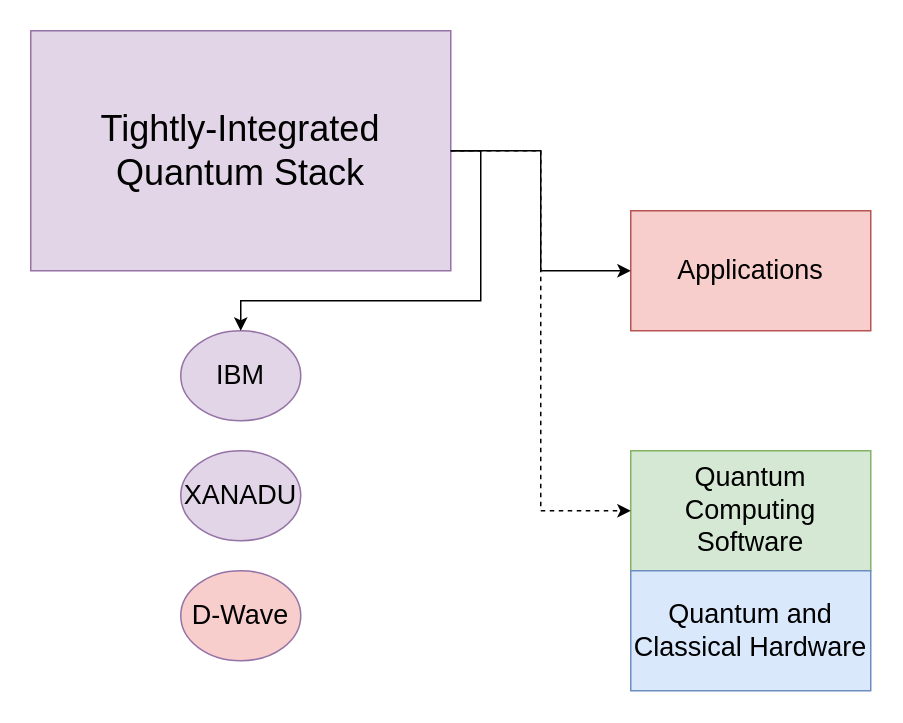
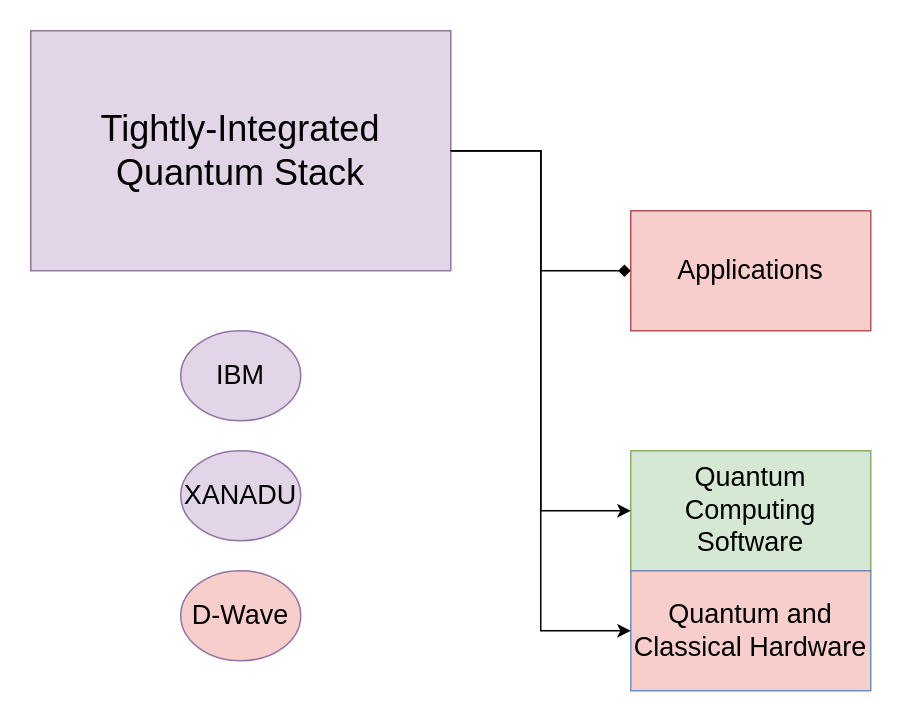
  <mxCell id="0" />
  <mxCell id="1" parent="0" />
  <mxCell id="2" value="" style="group" vertex="1" connectable="0" parent="1"><mxGeometry x="20" y="20" width="560" height="440" as="geometry" /></mxCell>
  <mxCell id="3" value="&lt;font style=&quot;font-size: 24px;&quot;&gt;Tightly-Integrated Quantum Stack&lt;/font&gt;" style="rounded=0;whiteSpace=wrap;html=1;fillColor=#e1d5e7;strokeColor=#9673a6;" vertex="1" parent="2"><mxGeometry width="280" height="160" as="geometry" /></mxCell>
  <mxCell id="4" value="&lt;font style=&quot;font-size: 18px;&quot;&gt;IBM&lt;/font&gt;" style="ellipse;whiteSpace=wrap;html=1;fillColor=#e1d5e7;strokeColor=#9673a6;" vertex="1" parent="2"><mxGeometry x="100" y="200" width="80" height="60" as="geometry" /></mxCell>
  <mxCell id="5" value="&lt;font style=&quot;font-size: 18px;&quot;&gt;XANADU&lt;/font&gt;" style="ellipse;whiteSpace=wrap;html=1;fillColor=#e1d5e7;strokeColor=#9673a6;" vertex="1" parent="2"><mxGeometry x="100" y="280" width="80" height="60" as="geometry" /></mxCell>
  <mxCell id="6" value="&lt;font style=&quot;font-size: 18px;&quot;&gt;D-Wave&lt;/font&gt;" style="ellipse;whiteSpace=wrap;html=1;fillColor=#f8cecc;strokeColor=#9673a6;" vertex="1" parent="2"><mxGeometry x="100" y="360" width="80" height="60" as="geometry" /></mxCell>
  <mxCell id="7" value="&lt;font style=&quot;font-size: 18px;&quot;&gt;Applications&lt;/font&gt;" style="rounded=0;whiteSpace=wrap;html=1;fillColor=#f8cecc;strokeColor=#b85450;" vertex="1" parent="2"><mxGeometry x="400" y="120" width="160" height="80" as="geometry" /></mxCell>
- <mxCell id="8" style="edgeStyle=orthogonalEdgeStyle;rounded=0;orthogonalLoop=1;jettySize=auto;html=1;exitX=1;exitY=0.5;exitDx=0;exitDy=0;entryX=0;entryY=0.5;entryDx=0;entryDy=0;" edge="1" parent="2" source="3" target="7"><mxGeometry relative="1" as="geometry" /></mxCell>
+ <mxCell id="8" style="edgeStyle=orthogonalEdgeStyle;rounded=0;orthogonalLoop=1;jettySize=auto;html=1;exitX=1;exitY=0.5;exitDx=0;exitDy=0;entryX=0;entryY=0.5;entryDx=0;entryDy=0;endArrow=diamond;" edge="1" parent="2" source="3" target="7"><mxGeometry relative="1" as="geometry" /></mxCell>
  <mxCell id="9" value="&lt;font style=&quot;font-size: 18px;&quot;&gt;Quantum Computing Software&lt;/font&gt;" style="rounded=0;whiteSpace=wrap;html=1;fillColor=#d5e8d4;strokeColor=#82b366;" vertex="1" parent="2"><mxGeometry x="400" y="280" width="160" height="80" as="geometry" /></mxCell>
- <mxCell id="10" style="edgeStyle=orthogonalEdgeStyle;rounded=0;orthogonalLoop=1;jettySize=auto;html=1;exitX=1;exitY=0.5;exitDx=0;exitDy=0;entryX=0;entryY=0.5;entryDx=0;entryDy=0;dashed=1;" edge="1" parent="2" source="3" target="9"><mxGeometry relative="1" as="geometry" /></mxCell>
- <mxCell id="11" value="&lt;font style=&quot;font-size: 18px;&quot;&gt;Quantum and Classical Hardware&lt;/font&gt;" style="rounded=0;whiteSpace=wrap;html=1;fillColor=#dae8fc;strokeColor=#6c8ebf;" vertex="1" parent="2"><mxGeometry x="400" y="360" width="160" height="80" as="geometry" /></mxCell>
- <mxCell id="12" style="edgeStyle=orthogonalEdgeStyle;rounded=0;orthogonalLoop=1;jettySize=auto;html=1;exitX=1;exitY=0.5;exitDx=0;exitDy=0;" edge="1" parent="2" source="3" target="4"><mxGeometry relative="1" as="geometry" /></mxCell>
+ <mxCell id="10" style="edgeStyle=orthogonalEdgeStyle;rounded=0;orthogonalLoop=1;jettySize=auto;html=1;exitX=1;exitY=0.5;exitDx=0;exitDy=0;entryX=0;entryY=0.5;entryDx=0;entryDy=0;" edge="1" parent="2" source="3" target="9"><mxGeometry relative="1" as="geometry" /></mxCell>
+ <mxCell id="11" value="&lt;font style=&quot;font-size: 18px;&quot;&gt;Quantum and Classical Hardware&lt;/font&gt;" style="rounded=0;whiteSpace=wrap;html=1;fillColor=#f8cecc;strokeColor=#6c8ebf;" vertex="1" parent="2"><mxGeometry x="400" y="360" width="160" height="80" as="geometry" /></mxCell>
+ <mxCell id="12" style="edgeStyle=orthogonalEdgeStyle;rounded=0;orthogonalLoop=1;jettySize=auto;html=1;exitX=1;exitY=0.5;exitDx=0;exitDy=0;entryX=0;entryY=0.5;entryDx=0;entryDy=0;" edge="1" parent="2" source="3" target="11"><mxGeometry relative="1" as="geometry" /></mxCell>
